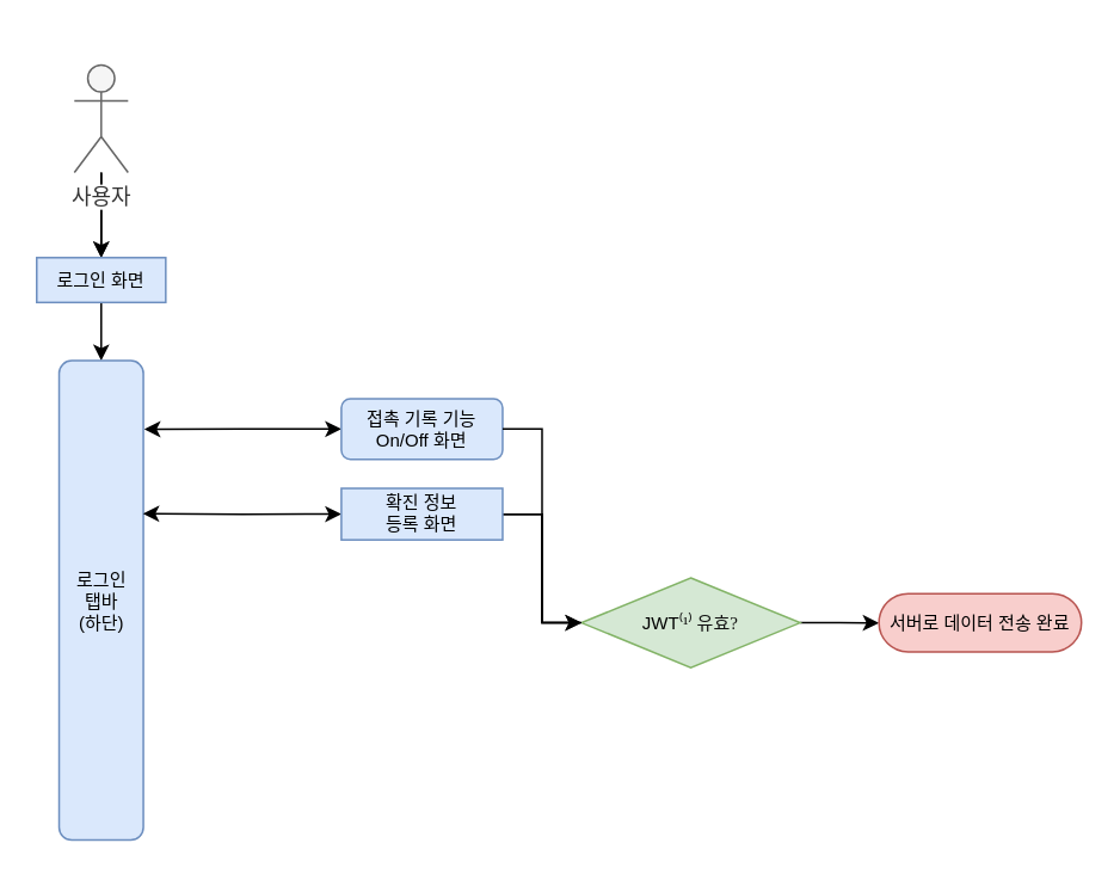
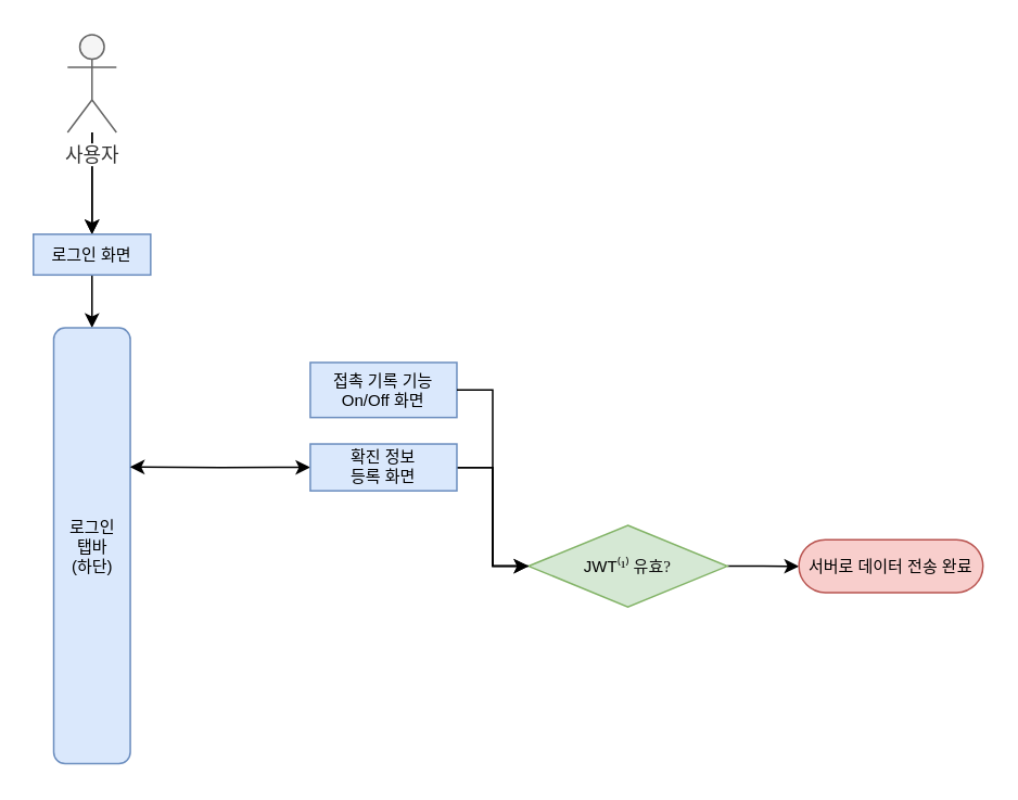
  <mxCell id="0" />
  <mxCell id="1" parent="0" />
  <mxCell id="2" style="edgeStyle=orthogonalEdgeStyle;rounded=0;orthogonalLoop=1;jettySize=auto;html=1;entryX=0.5;entryY=0;entryDx=0;entryDy=0;fontSize=10;fontColor=#000000;" parent="1" source="4" target="8" edge="1"><mxGeometry relative="1" as="geometry" /></mxCell>
  <mxCell id="3" value="" style="edgeStyle=orthogonalEdgeStyle;rounded=0;orthogonalLoop=1;jettySize=auto;html=1;fontSize=10;fontColor=#000000;" parent="1" source="4" target="8" edge="1"><mxGeometry relative="1" as="geometry" /></mxCell>
- <mxCell id="4" value="사용자" style="shape=umlActor;verticalLabelPosition=bottom;verticalAlign=top;html=1;outlineConnect=0;labelBackgroundColor=default;labelBorderColor=none;fillColor=#f5f5f5;strokeColor=#666666;fontColor=#333333;" parent="1" vertex="1"><mxGeometry x="41" y="35.75" width="30" height="60" as="geometry" /></mxCell>
+ <mxCell id="4" value="사용자" style="shape=umlActor;verticalLabelPosition=bottom;verticalAlign=top;html=1;outlineConnect=0;labelBackgroundColor=default;labelBorderColor=none;fillColor=#f5f5f5;strokeColor=#666666;fontColor=#333333;" parent="1" vertex="1"><mxGeometry x="41" y="20.75" width="30" height="60" as="geometry" /></mxCell>
  <mxCell id="5" value="" style="edgeStyle=orthogonalEdgeStyle;rounded=0;orthogonalLoop=1;jettySize=auto;html=1;fontSize=10;fontColor=#000000;startArrow=none;startFill=0;" parent="1" source="6" target="15" edge="1"><mxGeometry relative="1" as="geometry" /></mxCell>
  <mxCell id="6" value="&lt;font style=&quot;font-size: 10px&quot;&gt;&lt;span style=&quot;font-size: 10px&quot;&gt;JWT&lt;/span&gt;&lt;span style=&quot;color: rgb(17 , 17 , 17) ; font-family: &amp;#34;u2000&amp;#34; ; font-size: 10px&quot;&gt;&lt;font style=&quot;font-size: 10px&quot;&gt;⁽&lt;/font&gt;&lt;/span&gt;&lt;span style=&quot;color: rgb(17 , 17 , 17) ; font-family: &amp;#34;u0000&amp;#34; ; font-size: 10px&quot;&gt;&lt;font style=&quot;font-size: 10px&quot;&gt;¹&lt;/font&gt;&lt;/span&gt;&lt;span style=&quot;color: rgb(17 , 17 , 17) ; font-family: &amp;#34;u2000&amp;#34; ; font-size: 10px&quot;&gt;&lt;font style=&quot;font-size: 10px&quot;&gt;⁾ 유효?&lt;/font&gt;&lt;/span&gt;&lt;/font&gt;" style="rhombus;whiteSpace=wrap;html=1;verticalAlign=middle;fontSize=10;fillColor=#d5e8d4;strokeColor=#82b366;" parent="1" vertex="1"><mxGeometry x="324" y="322" width="122" height="50" as="geometry" /></mxCell>
  <mxCell id="7" style="edgeStyle=orthogonalEdgeStyle;rounded=0;orthogonalLoop=1;jettySize=auto;html=1;fontSize=10;fontColor=#000000;" parent="1" source="8" target="12" edge="1"><mxGeometry relative="1" as="geometry" /></mxCell>
  <mxCell id="8" value="로그인 화면" style="whiteSpace=wrap;html=1;fontSize=10;fillColor=#dae8fc;strokeColor=#6c8ebf;" parent="1" vertex="1"><mxGeometry x="20" y="143.25" width="72" height="25" as="geometry" /></mxCell>
  <mxCell id="9" style="edgeStyle=orthogonalEdgeStyle;rounded=0;orthogonalLoop=1;jettySize=auto;html=1;entryX=0;entryY=0.5;entryDx=0;entryDy=0;fontSize=10;fontColor=#000000;startArrow=none;startFill=0;" parent="1" source="16" target="6" edge="1"><mxGeometry relative="1" as="geometry" /></mxCell>
- <mxCell id="10" style="edgeStyle=orthogonalEdgeStyle;rounded=0;orthogonalLoop=1;jettySize=auto;html=1;entryX=1.011;entryY=0.143;entryDx=0;entryDy=0;entryPerimeter=0;fontSize=10;fontColor=#000000;startArrow=classic;startFill=1;" parent="1" source="11" target="12" edge="1"><mxGeometry relative="1" as="geometry" /></mxCell>
- <mxCell id="11" value="접촉 기록 기능 On/Off 화면" style="whiteSpace=wrap;html=1;fontSize=10;fillColor=#dae8fc;strokeColor=#6c8ebf;rounded=1;" parent="1" vertex="1"><mxGeometry x="190" y="222" width="90" height="33.75" as="geometry" /></mxCell>
+ <mxCell id="11" value="접촉 기록 기능 On/Off 화면" style="whiteSpace=wrap;html=1;fontSize=10;fillColor=#dae8fc;strokeColor=#6c8ebf;" parent="1" vertex="1"><mxGeometry x="190" y="222" width="90" height="33.75" as="geometry" /></mxCell>
  <mxCell id="12" value="로그인&lt;br&gt;탭바&lt;br&gt;(하단)" style="rounded=1;whiteSpace=wrap;html=1;fontSize=10;fillColor=#dae8fc;strokeColor=#6c8ebf;" parent="1" vertex="1"><mxGeometry x="32.5" y="200.75" width="47" height="267.5" as="geometry" /></mxCell>
  <mxCell id="13" style="edgeStyle=orthogonalEdgeStyle;rounded=0;orthogonalLoop=1;jettySize=auto;html=1;exitX=0;exitY=0.5;exitDx=0;exitDy=0;fontSize=10;fontColor=#000000;entryX=0.996;entryY=0.319;entryDx=0;entryDy=0;entryPerimeter=0;startArrow=classic;startFill=1;" parent="1" source="16" target="12" edge="1"><mxGeometry relative="1" as="geometry"><mxPoint x="114" y="285.75" as="targetPoint" /></mxGeometry></mxCell>
  <mxCell id="14" style="edgeStyle=orthogonalEdgeStyle;rounded=0;orthogonalLoop=1;jettySize=auto;html=1;entryX=0;entryY=0.5;entryDx=0;entryDy=0;fontSize=10;fontColor=#000000;startArrow=none;startFill=0;" parent="1" source="16" target="6" edge="1"><mxGeometry relative="1" as="geometry" /></mxCell>
  <mxCell id="15" value="서버로 데이터 전송 완료" style="rounded=1;whiteSpace=wrap;html=1;fontSize=10;fillColor=#f8cecc;strokeColor=#b85450;arcSize=50;" parent="1" vertex="1"><mxGeometry x="490" y="330.75" width="113" height="32.5" as="geometry" /></mxCell>
  <mxCell id="16" value="확진 정보&lt;br&gt;등록 화면" style="whiteSpace=wrap;html=1;fontSize=10;fillColor=#dae8fc;strokeColor=#6c8ebf;" parent="1" vertex="1"><mxGeometry x="190" y="272" width="90" height="28.75" as="geometry" /></mxCell>
  <mxCell id="17" value="" style="edgeStyle=orthogonalEdgeStyle;rounded=0;orthogonalLoop=1;jettySize=auto;html=1;entryX=0;entryY=0.5;entryDx=0;entryDy=0;fontSize=10;fontColor=#000000;startArrow=none;startFill=0;endArrow=none;" parent="1" source="11" target="6" edge="1"><mxGeometry relative="1" as="geometry"><mxPoint x="279" y="245.75" as="sourcePoint" /><mxPoint x="324" y="347" as="targetPoint" /></mxGeometry></mxCell>
